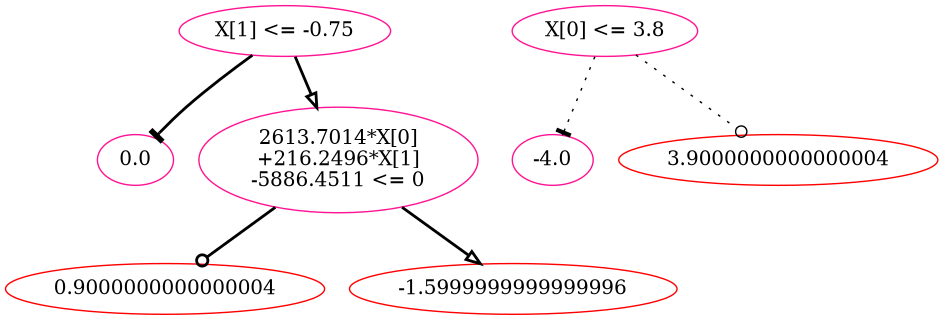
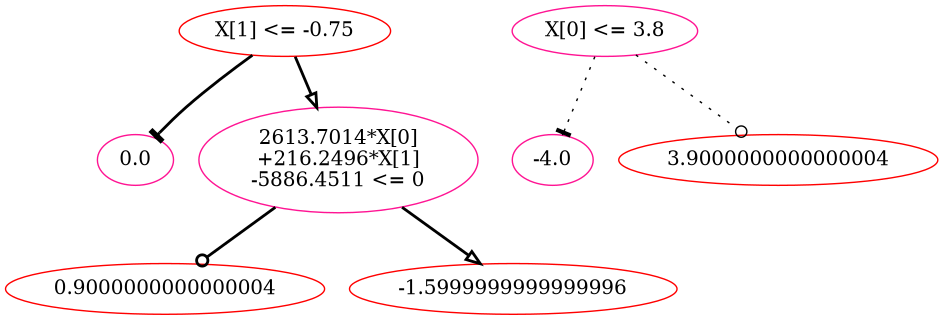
  digraph {
    node [color=deeppink]
    edge [arrowhead=tee style=bold]
-   n1 [label="X[1] <= -0.75"]
+   n1 [color=red label="X[1] <= -0.75"]
    n2 [label=0.0]
    n3 [label="2613.7014*X[0]\n+216.2496*X[1]\n-5886.4511 <= 0"]
    n4 [label="X[0] <= 3.8"]
    n5 [label=-4.0]
    n6 [color=red label=3.9000000000000004]
    n7 [color=red label=0.9000000000000004]
    n8 [color=red label=-1.5999999999999996]
    n1 -> n2
    n1 -> n3 [arrowhead=onormal]
    n3 -> n7 [arrowhead=odot]
    n3 -> n8 [arrowhead=onormal]
    n4 -> n5 [style=dotted]
    n4 -> n6 [arrowhead=odot style=dotted]
  }
